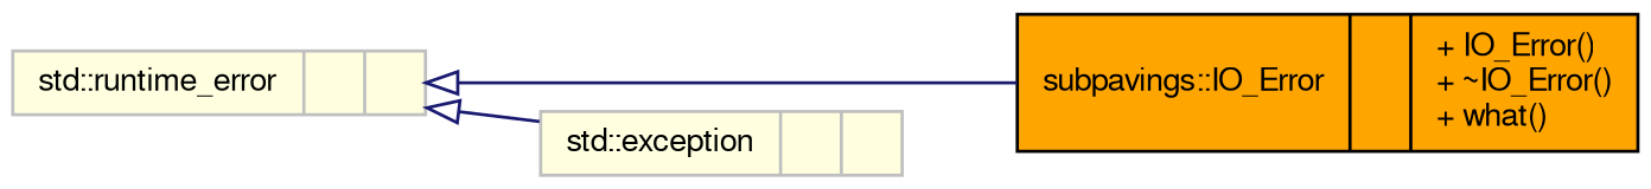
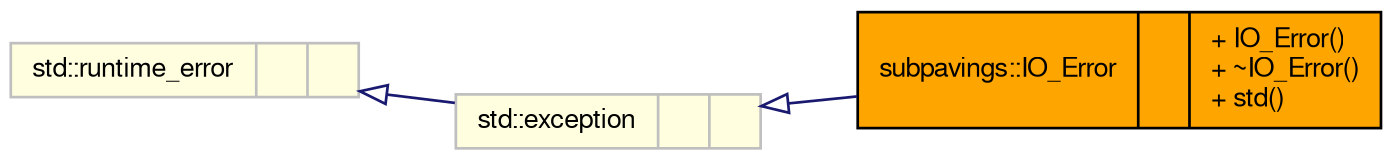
  digraph {
    rankdir=LR
    node [color=grey75 fillcolor=lightyellow fontname=FreeSans fontsize=10 shape=record style=filled]
    edge [arrowtail=onormal color=midnightblue dir=back fontname=FreeSans fontsize=10 labelfontname=FreeSans labelfontsize=10 style=solid]
-   n1 [color=black fillcolor=orange fontcolor=black height=0.2 label="{subpavings::IO_Error\n||+ IO_Error()\l+ ~IO_Error()\l+ what()\l}" width=0.4]
+   n1 [color=black fillcolor=orange fontcolor=black height=0.2 label="{subpavings::IO_Error\n||+ IO_Error()\l+ ~IO_Error()\l+ std()\l}" width=0.4]
    n2 [height=0.2 label="{std::runtime_error\n||}" width=0.4]
    n3 [height=0.2 label="{std::exception\n||}" width=0.4]
-   n2 -> n1
+   n3 -> n1
    n2 -> n3
  }
